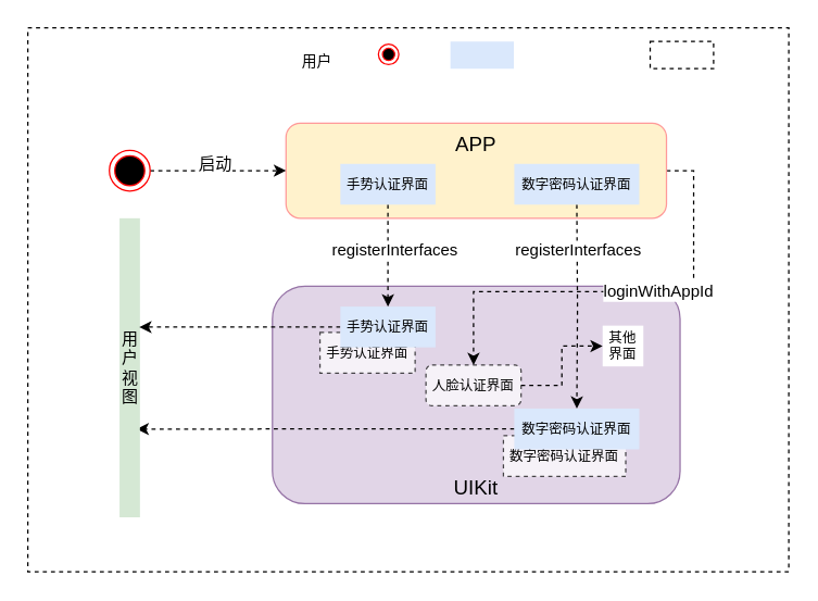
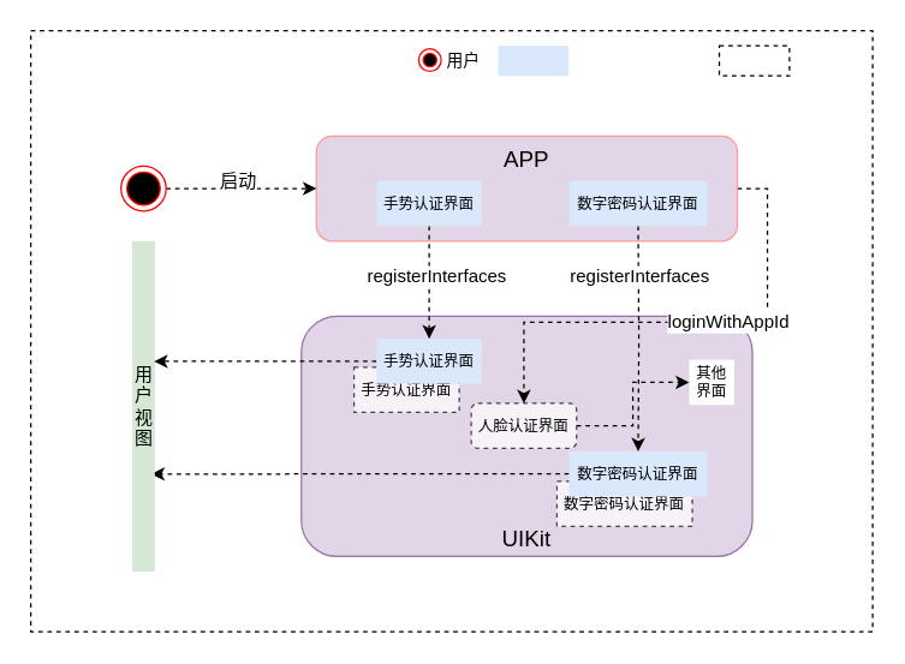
  <mxCell id="0" />
  <mxCell id="1" parent="0" />
  <mxCell id="2" value="" style="rounded=0;whiteSpace=wrap;html=1;dashed=1;strokeColor=#000000;fillColor=none;gradientColor=none;fontSize=10;fontColor=none;" vertex="1" parent="1"><mxGeometry x="20" y="20" width="560" height="400" as="geometry" /></mxCell>
  <mxCell id="3" value="UIKit" style="rounded=1;whiteSpace=wrap;html=1;strokeColor=#9673a6;fillColor=#e1d5e7;verticalAlign=bottom;fontSize=15;" vertex="1" parent="1"><mxGeometry x="200" y="210" width="300" height="160" as="geometry" /></mxCell>
  <mxCell id="4" value="loginWithAppId" style="edgeStyle=orthogonalEdgeStyle;rounded=0;orthogonalLoop=1;jettySize=auto;html=1;endArrow=classic;endFill=1;fontSize=12;fontColor=none;exitX=1;exitY=0.5;exitDx=0;exitDy=0;dashed=1;" edge="1" parent="1" source="5" target="20"><mxGeometry x="-0.171" relative="1" as="geometry"><mxPoint as="offset" /></mxGeometry></mxCell>
- <mxCell id="5" value="APP" style="rounded=1;whiteSpace=wrap;html=1;fillColor=#fff2cc;strokeColor=#FF9999;horizontal=1;verticalAlign=top;fontSize=15;" vertex="1" parent="1"><mxGeometry x="210" y="90" width="280" height="70" as="geometry" /></mxCell>
+ <mxCell id="5" value="APP" style="rounded=1;whiteSpace=wrap;html=1;fillColor=#e1d5e7;strokeColor=#FF9999;horizontal=1;verticalAlign=top;fontSize=15;" vertex="1" parent="1"><mxGeometry x="210" y="90" width="280" height="70" as="geometry" /></mxCell>
  <mxCell id="6" value="手势认证界面" style="rounded=0;whiteSpace=wrap;html=1;fontSize=10;dashed=1;opacity=70;" vertex="1" parent="1"><mxGeometry x="235" y="244" width="70" height="30" as="geometry" /></mxCell>
  <mxCell id="7" value="数字密码认证界面" style="rounded=0;whiteSpace=wrap;html=1;fontSize=10;opacity=70;dashed=1;" vertex="1" parent="1"><mxGeometry x="370" y="320" width="90" height="30" as="geometry" /></mxCell>
- <mxCell id="8" value="其他界面" style="rounded=0;whiteSpace=wrap;html=1;gradientColor=none;fontSize=10;strokeColor=none;" vertex="1" parent="1"><mxGeometry x="443" y="239" width="30" height="30" as="geometry" /></mxCell>
+ <mxCell id="8" value="其他界面" style="rounded=0;whiteSpace=wrap;html=1;gradientColor=none;fontSize=10;strokeColor=none;" vertex="1" parent="1"><mxGeometry x="458" y="239" width="30" height="30" as="geometry" /></mxCell>
  <mxCell id="9" style="edgeStyle=orthogonalEdgeStyle;rounded=0;orthogonalLoop=1;jettySize=auto;html=1;entryX=0;entryY=0.5;entryDx=0;entryDy=0;dashed=1;fontSize=12;fontColor=none;" edge="1" parent="1" source="11" target="5"><mxGeometry relative="1" as="geometry" /></mxCell>
  <mxCell id="10" value="启动" style="edgeLabel;html=1;align=center;verticalAlign=middle;resizable=0;points=[];fontSize=12;fontColor=none;" vertex="1" connectable="0" parent="9"><mxGeometry x="-0.06" y="1" relative="1" as="geometry"><mxPoint y="-4" as="offset" /></mxGeometry></mxCell>
  <mxCell id="11" value="" style="ellipse;html=1;shape=endState;fillColor=#000000;strokeColor=#ff0000;fontSize=12;fontColor=none;" vertex="1" parent="1"><mxGeometry x="80" y="110" width="30" height="30" as="geometry" /></mxCell>
  <mxCell id="12" style="edgeStyle=orthogonalEdgeStyle;rounded=0;orthogonalLoop=1;jettySize=auto;html=1;dashed=1;fontSize=12;fontColor=none;entryX=0.5;entryY=0;entryDx=0;entryDy=0;" edge="1" parent="1" target="15"><mxGeometry relative="1" as="geometry"><mxPoint x="424" y="150" as="sourcePoint" /></mxGeometry></mxCell>
  <mxCell id="13" value="registerInterfaces" style="edgeLabel;html=1;align=center;verticalAlign=middle;resizable=0;points=[];fontSize=12;fontColor=none;" vertex="1" connectable="0" parent="12"><mxGeometry x="-0.639" relative="1" as="geometry"><mxPoint y="7" as="offset" /></mxGeometry></mxCell>
  <mxCell id="14" style="edgeStyle=orthogonalEdgeStyle;rounded=0;orthogonalLoop=1;jettySize=auto;html=1;entryX=0.833;entryY=0.705;entryDx=0;entryDy=0;entryPerimeter=0;dashed=1;endArrow=classic;endFill=1;fontSize=12;fontColor=none;" edge="1" parent="1" source="15" target="16"><mxGeometry relative="1" as="geometry" /></mxCell>
  <mxCell id="15" value="数字密码认证界面" style="rounded=0;whiteSpace=wrap;html=1;fontSize=10;fillColor=#dae8fc;strokeColor=none;" vertex="1" parent="1"><mxGeometry x="378" y="300" width="92" height="30" as="geometry" /></mxCell>
  <mxCell id="16" value="用户视图" style="rounded=0;whiteSpace=wrap;html=1;fillColor=#d5e8d4;fontSize=12;strokeColor=none;" vertex="1" parent="1"><mxGeometry x="87.5" y="160" width="15" height="220" as="geometry" /></mxCell>
  <mxCell id="17" style="edgeStyle=orthogonalEdgeStyle;rounded=0;orthogonalLoop=1;jettySize=auto;html=1;entryX=0.5;entryY=0;entryDx=0;entryDy=0;dashed=1;endArrow=classic;endFill=1;fontSize=12;fontColor=none;" edge="1" parent="1" source="18" target="22"><mxGeometry relative="1" as="geometry" /></mxCell>
  <mxCell id="18" value="手势认证界面" style="rounded=0;whiteSpace=wrap;html=1;fontSize=10;fillColor=#dae8fc;strokeColor=none;" vertex="1" parent="1"><mxGeometry x="250" y="120" width="70" height="30" as="geometry" /></mxCell>
  <mxCell id="19" style="edgeStyle=orthogonalEdgeStyle;rounded=0;orthogonalLoop=1;jettySize=auto;html=1;dashed=1;endArrow=classic;endFill=1;fontSize=12;fontColor=none;" edge="1" parent="1" source="20" target="8"><mxGeometry relative="1" as="geometry" /></mxCell>
  <mxCell id="20" value="人脸认证界面" style="whiteSpace=wrap;html=1;fontSize=10;opacity=70;dashed=1;rounded=1;" vertex="1" parent="1"><mxGeometry x="313" y="268" width="70" height="30" as="geometry" /></mxCell>
  <mxCell id="21" style="edgeStyle=orthogonalEdgeStyle;rounded=0;orthogonalLoop=1;jettySize=auto;html=1;entryX=0.967;entryY=0.364;entryDx=0;entryDy=0;entryPerimeter=0;dashed=1;endArrow=classic;endFill=1;fontSize=12;fontColor=none;" edge="1" parent="1" source="22" target="16"><mxGeometry relative="1" as="geometry" /></mxCell>
  <mxCell id="22" value="手势认证界面" style="rounded=0;whiteSpace=wrap;html=1;fontSize=10;fillColor=#dae8fc;strokeColor=none;" vertex="1" parent="1"><mxGeometry x="250" y="225" width="70" height="30" as="geometry" /></mxCell>
  <mxCell id="23" value="registerInterfaces" style="edgeLabel;html=1;align=center;verticalAlign=middle;resizable=0;points=[];fontSize=12;fontColor=none;" vertex="1" connectable="0" parent="1"><mxGeometry x="289" y="183" as="geometry" /></mxCell>
  <mxCell id="24" value="数字密码认证界面" style="rounded=0;whiteSpace=wrap;html=1;fontSize=10;fillColor=#dae8fc;strokeColor=none;" vertex="1" parent="1"><mxGeometry x="378" y="120" width="92" height="30" as="geometry" /></mxCell>
  <mxCell id="25" value="" style="ellipse;html=1;shape=endState;fillColor=#000000;strokeColor=#ff0000;fontSize=12;fontColor=none;" vertex="1" parent="1"><mxGeometry x="278" y="32" width="15" height="15" as="geometry" /></mxCell>
- <mxCell id="26" value="用户" style="text;html=1;strokeColor=none;fillColor=none;align=left;verticalAlign=middle;whiteSpace=wrap;rounded=0;dashed=1;fontSize=11;fontColor=none;" vertex="1" parent="1"><mxGeometry x="220" y="35" width="30" height="20" as="geometry" /></mxCell>
+ <mxCell id="26" value="用户" style="text;html=1;strokeColor=none;fillColor=none;align=left;verticalAlign=middle;whiteSpace=wrap;rounded=0;dashed=1;fontSize=11;fontColor=none;" vertex="1" parent="1"><mxGeometry x="295" y="30" width="30" height="20" as="geometry" /></mxCell>
  <mxCell id="27" value="" style="rounded=0;whiteSpace=wrap;html=1;fontSize=10;fillColor=#dae8fc;strokeColor=none;" vertex="1" parent="1"><mxGeometry x="331" y="30" width="46.67" height="20" as="geometry" /></mxCell>
  <mxCell id="28" value="" style="rounded=0;whiteSpace=wrap;html=1;fontSize=10;dashed=1;" vertex="1" parent="1"><mxGeometry x="478" y="30" width="46.67" height="20" as="geometry" /></mxCell>
